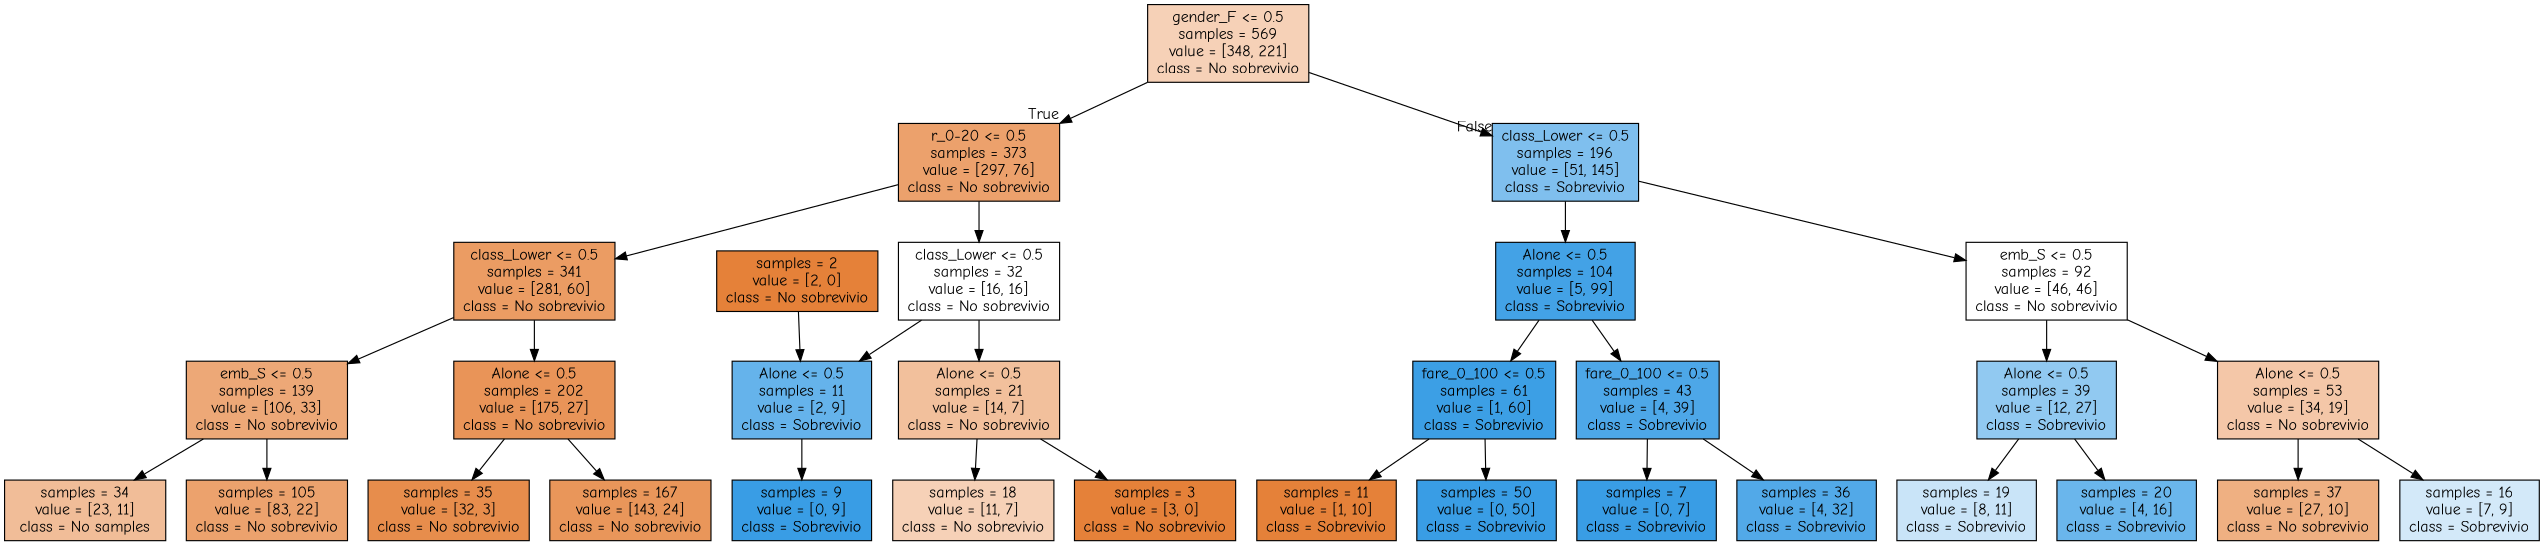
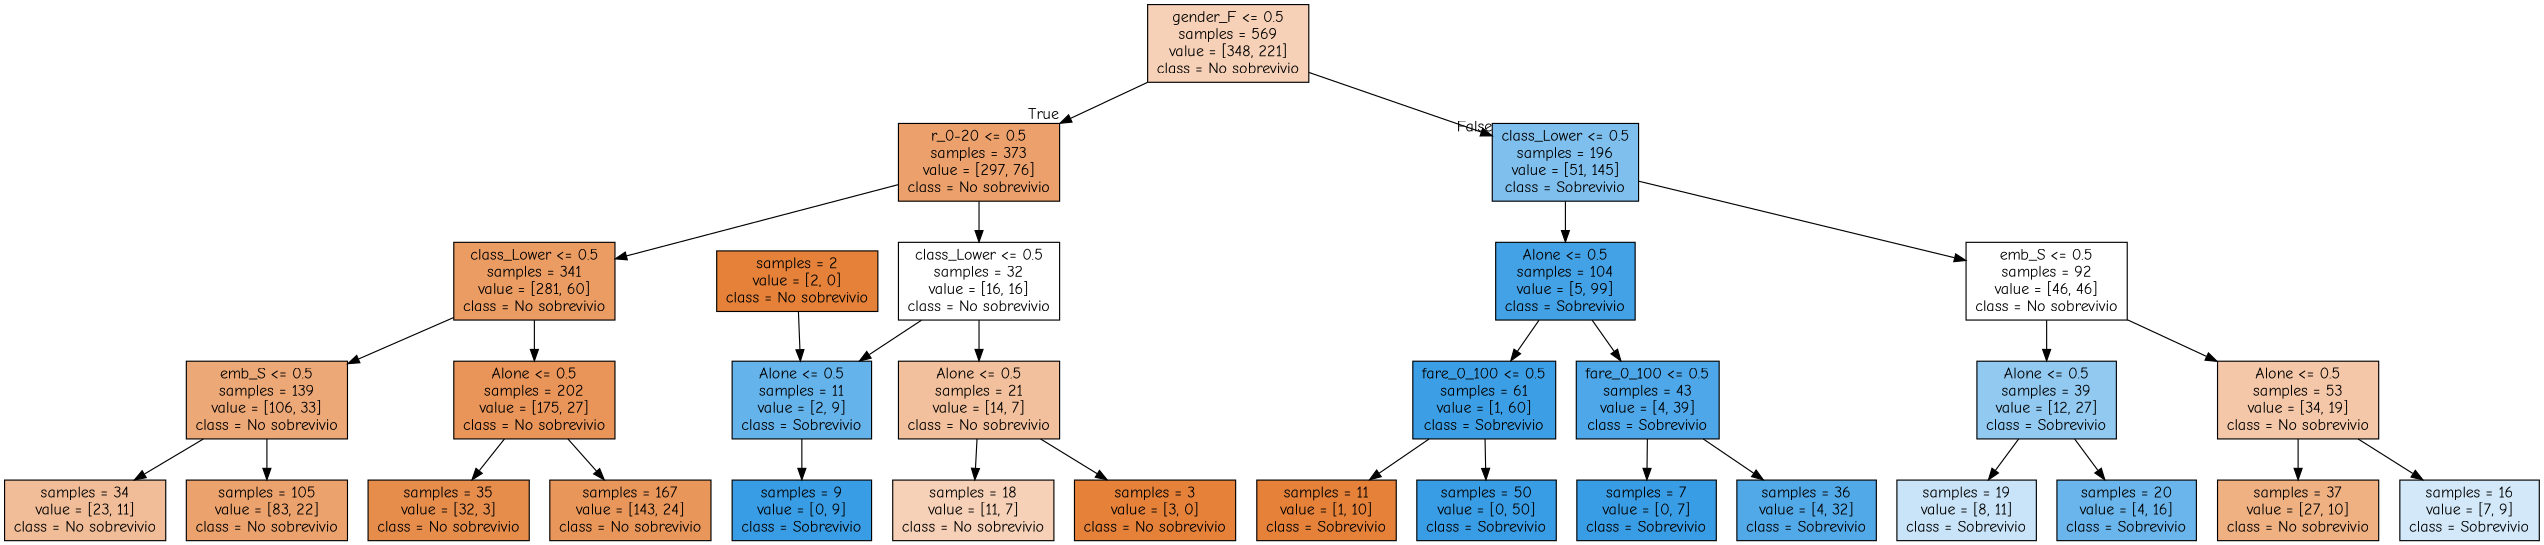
  digraph {
    fontname="Comic Neue"
    node [color=black fillcolor="#399de5" fontname="Comic Neue" shape=box style=filled]
    edge [fontname="Comic Neue"]
    n1 [fillcolor="#f6d1b7" label="gender_F <= 0.5\nsamples = 569\nvalue = [348, 221]\nclass = No sobrevivio"]
    n2 [fillcolor="#eca16c" label="r_0-20 <= 0.5\nsamples = 373\nvalue = [297, 76]\nclass = No sobrevivio"]
    n3 [fillcolor="#7fbfee" label="class_Lower <= 0.5\nsamples = 196\nvalue = [51, 145]\nclass = Sobrevivio"]
    n4 [fillcolor="#eb9c63" label="class_Lower <= 0.5\nsamples = 341\nvalue = [281, 60]\nclass = No sobrevivio"]
    n5 [fillcolor="#ffffff" label="class_Lower <= 0.5\nsamples = 32\nvalue = [16, 16]\nclass = No sobrevivio"]
    n6 [fillcolor="#43a2e6" label="Alone <= 0.5\nsamples = 104\nvalue = [5, 99]\nclass = Sobrevivio"]
    n7 [fillcolor="#ffffff" label="emb_S <= 0.5\nsamples = 92\nvalue = [46, 46]\nclass = No sobrevivio"]
    n8 [fillcolor="#eda877" label="emb_S <= 0.5\nsamples = 139\nvalue = [106, 33]\nclass = No sobrevivio"]
    n9 [fillcolor="#e99458" label="Alone <= 0.5\nsamples = 202\nvalue = [175, 27]\nclass = No sobrevivio"]
    n10 [fillcolor="#65b3eb" label="Alone <= 0.5\nsamples = 11\nvalue = [2, 9]\nclass = Sobrevivio"]
    n11 [fillcolor="#f2c09c" label="Alone <= 0.5\nsamples = 21\nvalue = [14, 7]\nclass = No sobrevivio"]
-   n12 [fillcolor="#f1bd98" label="samples = 34\nvalue = [23, 11]\nclass = No samples"]
+   n12 [fillcolor="#f1bd98" label="samples = 34\nvalue = [23, 11]\nclass = No sobrevivio"]
    n13 [fillcolor="#eca26d" label="samples = 105\nvalue = [83, 22]\nclass = No sobrevivio"]
    n14 [fillcolor="#e78d4c" label="samples = 35\nvalue = [32, 3]\nclass = No sobrevivio"]
    n15 [fillcolor="#e9965a" label="samples = 167\nvalue = [143, 24]\nclass = No sobrevivio"]
    n16 [label="samples = 9\nvalue = [0, 9]\nclass = Sobrevivio"]
    n17 [fillcolor="#f6d1b7" label="samples = 18\nvalue = [11, 7]\nclass = No sobrevivio"]
    n18 [fillcolor="#e58139" label="samples = 3\nvalue = [3, 0]\nclass = No sobrevivio"]
    n19 [fillcolor="#e58139" label="samples = 2\nvalue = [2, 0]\nclass = No sobrevivio"]
    n20 [fillcolor="#3c9fe5" label="fare_0_100 <= 0.5\nsamples = 61\nvalue = [1, 60]\nclass = Sobrevivio"]
    n21 [fillcolor="#4da7e8" label="fare_0_100 <= 0.5\nsamples = 43\nvalue = [4, 39]\nclass = Sobrevivio"]
    n22 [fillcolor="#91c9f1" label="Alone <= 0.5\nsamples = 39\nvalue = [12, 27]\nclass = Sobrevivio"]
    n23 [fillcolor="#f4c7a8" label="Alone <= 0.5\nsamples = 53\nvalue = [34, 19]\nclass = No sobrevivio"]
    n24 [fillcolor="#e58139" label="samples = 11\nvalue = [1, 10]\nclass = Sobrevivio"]
    n25 [label="samples = 50\nvalue = [0, 50]\nclass = Sobrevivio"]
    n26 [label="samples = 7\nvalue = [0, 7]\nclass = Sobrevivio"]
    n27 [fillcolor="#52a9e8" label="samples = 36\nvalue = [4, 32]\nclass = Sobrevivio"]
    n28 [fillcolor="#c9e4f8" label="samples = 19\nvalue = [8, 11]\nclass = Sobrevivio"]
    n29 [fillcolor="#6ab6ec" label="samples = 20\nvalue = [4, 16]\nclass = Sobrevivio"]
    n30 [fillcolor="#efb082" label="samples = 37\nvalue = [27, 10]\nclass = No sobrevivio"]
    n31 [fillcolor="#d3e9f9" label="samples = 16\nvalue = [7, 9]\nclass = Sobrevivio"]
    n1 -> n2 [headlabel=True labelangle=45 labeldistance=2.5]
    n1 -> n3 [headlabel=False labelangle=-45 labeldistance=2.5]
    n2 -> n4
    n2 -> n5
    n3 -> n6
    n3 -> n7
    n4 -> n8
    n4 -> n9
    n5 -> n10
    n5 -> n11
    n6 -> n20
    n6 -> n21
    n7 -> n22
    n7 -> n23
    n8 -> n12
    n8 -> n13
    n9 -> n14
    n9 -> n15
    n10 -> n16
    n11 -> n17
    n11 -> n18
    n19 -> n10
    n20 -> n24
    n20 -> n25
    n21 -> n26
    n21 -> n27
    n22 -> n28
    n22 -> n29
    n23 -> n30
    n23 -> n31
  }
